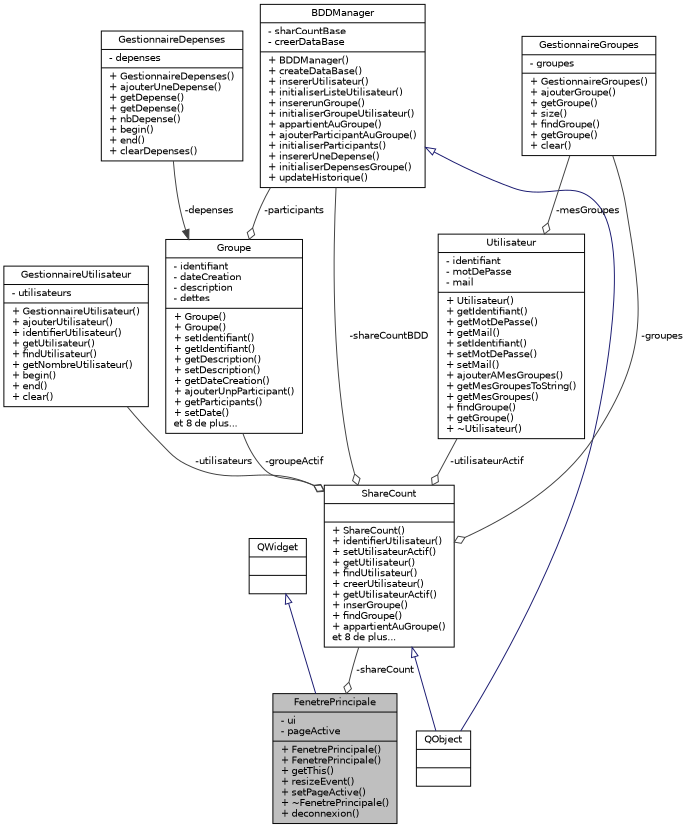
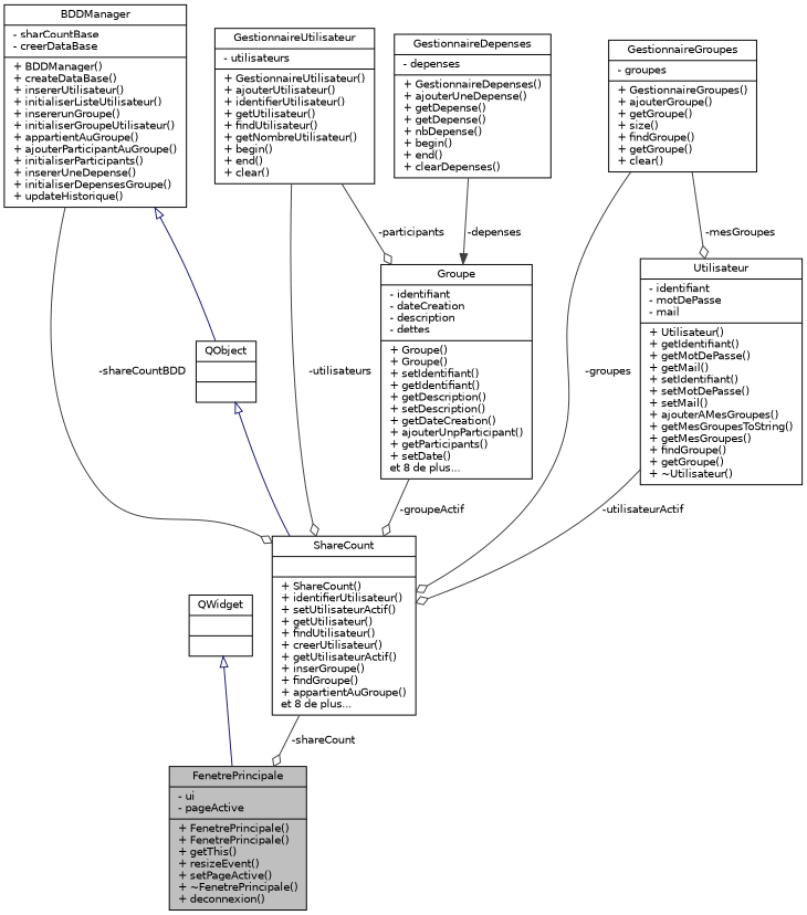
  digraph {
    node [color=black fillcolor=white fontname=Helvetica fontsize=10 shape=record style=filled]
    edge [color=grey25 fontname=Helvetica fontsize=10 labelfontname=Helvetica labelfontsize=10 style=solid arrowhead=odiamond]
    n1 [fillcolor=grey75 fontcolor=black height=0.2 label="{FenetrePrincipale\n|- ui\l- pageActive\l|+ FenetrePrincipale()\l+ FenetrePrincipale()\l+ getThis()\l+ resizeEvent()\l+ setPageActive()\l+ ~FenetrePrincipale()\l+ deconnexion()\l}" width=0.4]
    n2 [height=0.2 label="{QWidget\n||}" width=0.4]
    n3 [height=0.2 label="{ShareCount\n||+ ShareCount()\l+ identifierUtilisateur()\l+ setUtilisateurActif()\l+ getUtilisateur()\l+ findUtilisateur()\l+ creerUtilisateur()\l+ getUtilisateurActif()\l+ inserGroupe()\l+ findGroupe()\l+ appartientAuGroupe()\let 8 de plus...\l}" width=0.4]
    n4 [height=0.2 label="{QObject\n||}" width=0.4]
    n5 [height=0.2 label="{BDDManager\n|- sharCountBase\l- creerDataBase\l|+ BDDManager()\l+ createDataBase()\l+ insererUtilisateur()\l+ initialiserListeUtilisateur()\l+ insererunGroupe()\l+ initialiserGroupeUtilisateur()\l+ appartientAuGroupe()\l+ ajouterParticipantAuGroupe()\l+ initialiserParticipants()\l+ insererUneDepense()\l+ initialiserDepensesGroupe()\l+ updateHistorique()\l}" width=0.4]
    n6 [height=0.2 label="{Groupe\n|- identifiant\l- dateCreation\l- description\l- dettes\l|+ Groupe()\l+ Groupe()\l+ setIdentifiant()\l+ getIdentifiant()\l+ getDescription()\l+ setDescription()\l+ getDateCreation()\l+ ajouterUnpParticipant()\l+ getParticipants()\l+ setDate()\let 8 de plus...\l}" width=0.4]
    n7 [height=0.2 label="{GestionnaireUtilisateur\n|- utilisateurs\l|+ GestionnaireUtilisateur()\l+ ajouterUtilisateur()\l+ identifierUtilisateur()\l+ getUtilisateur()\l+ findUtilisateur()\l+ getNombreUtilisateur()\l+ begin()\l+ end()\l+ clear()\l}" width=0.4]
    n8 [height=0.2 label="{GestionnaireDepenses\n|- depenses\l|+ GestionnaireDepenses()\l+ ajouterUneDepense()\l+ getDepense()\l+ getDepense()\l+ nbDepense()\l+ begin()\l+ end()\l+ clearDepenses()\l}" width=0.4]
    n9 [height=0.2 label="{Utilisateur\n|- identifiant\l- motDePasse\l- mail\l|+ Utilisateur()\l+ getIdentifiant()\l+ getMotDePasse()\l+ getMail()\l+ setIdentifiant()\l+ setMotDePasse()\l+ setMail()\l+ ajouterAMesGroupes()\l+ getMesGroupesToString()\l+ getMesGroupes()\l+ findGroupe()\l+ getGroupe()\l+ ~Utilisateur()\l}" width=0.4]
    n10 [height=0.2 label="{GestionnaireGroupes\n|- groupes\l|+ GestionnaireGroupes()\l+ ajouterGroupe()\l+ getGroupe()\l+ size()\l+ findGroupe()\l+ getGroupe()\l+ clear()\l}" width=0.4]
    n2 -> n1 [arrowtail=onormal color=midnightblue dir=back arrowhead=""]
    n3 -> n1 [label=" -shareCount"]
-   n3 -> n4 [arrowtail=onormal color=midnightblue dir=back arrowhead=""]
+   n4 -> n3 [arrowtail=onormal color=midnightblue dir=back arrowhead=""]
    n5 -> n3 [label=" -shareCountBDD"]
    n5 -> n4 [arrowtail=onormal color=midnightblue dir=back arrowhead=""]
    n6 -> n3 [label=" -groupeActif"]
    n7 -> n3 [label=" -utilisateurs"]
-   n5 -> n6 [label=" -participants"]
+   n7 -> n6 [label=" -participants"]
    n8 -> n6 [arrowhead=normal label=" -depenses"]
    n9 -> n3 [label=" -utilisateurActif"]
    n10 -> n3 [label=" -groupes"]
    n10 -> n9 [label=" -mesGroupes"]
  }
